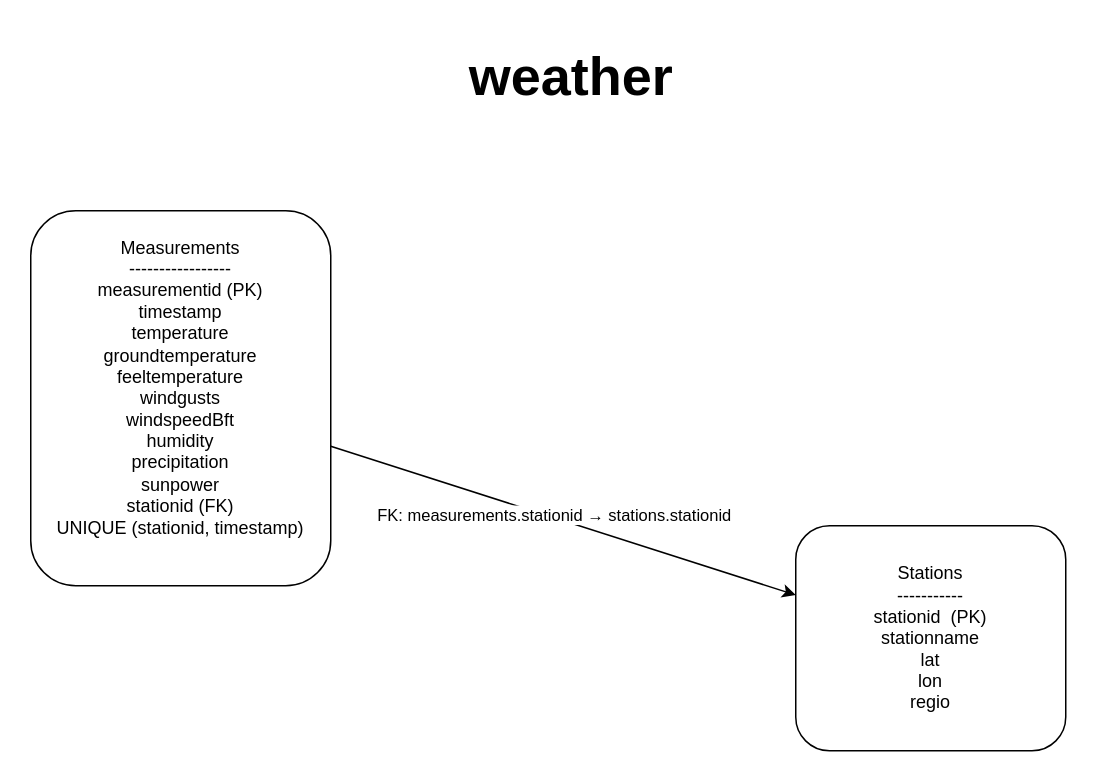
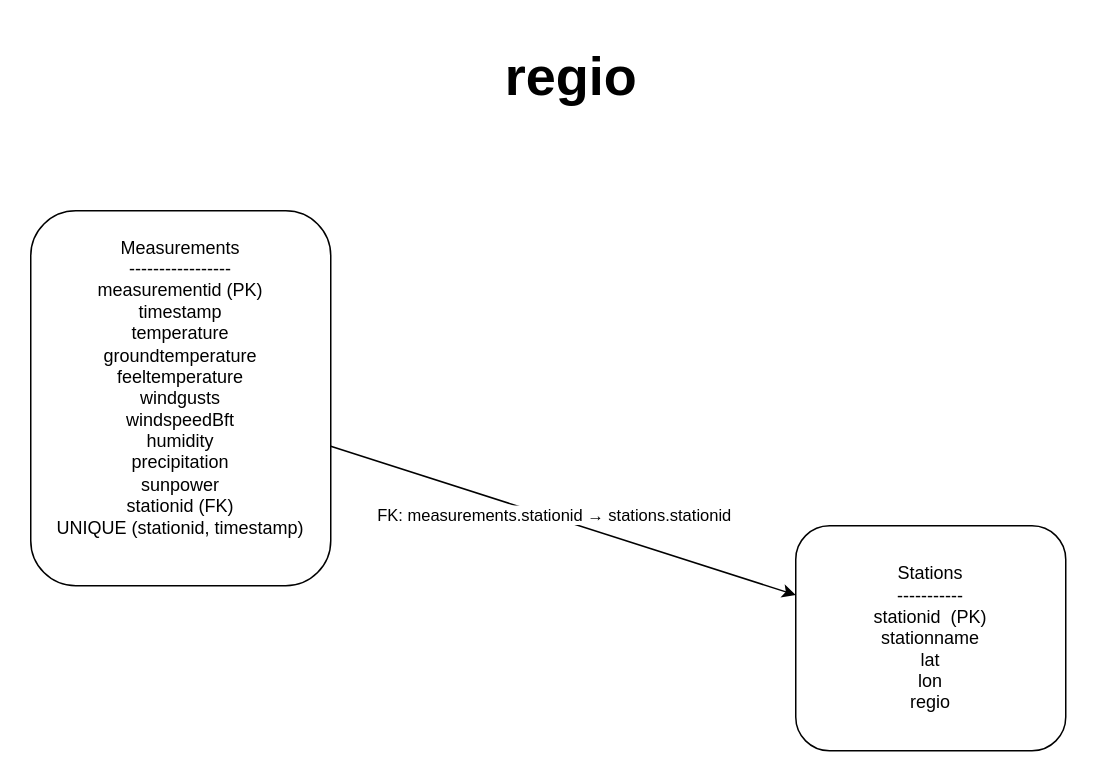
  <mxCell id="0" />
  <mxCell id="1" parent="0" />
  <mxCell id="2" value="Stations&lt;div&gt;-----------&lt;/div&gt;&lt;div&gt;stationid&amp;nbsp; (PK)&lt;/div&gt;&lt;div&gt;stationname&lt;/div&gt;&lt;div&gt;lat&lt;/div&gt;&lt;div&gt;lon&lt;/div&gt;&lt;div&gt;regio&lt;/div&gt;" style="rounded=1;whiteSpace=wrap;html=1;" parent="1" vertex="1"><mxGeometry x="530" y="350" width="180" height="150" as="geometry" /></mxCell>
  <mxCell id="3" value="Measurements&lt;div&gt;-----------------&lt;/div&gt;&lt;div&gt;&lt;div&gt;measurementid (PK)&lt;/div&gt;&lt;div&gt;timestamp&lt;/div&gt;&lt;div&gt;temperature&lt;/div&gt;&lt;div&gt;groundtemperature&lt;/div&gt;&lt;div&gt;feeltemperature&lt;/div&gt;&lt;div&gt;windgusts&lt;/div&gt;&lt;div&gt;windspeedBft&lt;/div&gt;&lt;div&gt;humidity&lt;/div&gt;&lt;div&gt;precipitation&lt;/div&gt;&lt;div&gt;sunpower&lt;/div&gt;&lt;div&gt;stationid (FK)&lt;/div&gt;&lt;/div&gt;&lt;div&gt;UNIQUE (stationid, timestamp)&lt;/div&gt;&lt;div&gt;&lt;br&gt;&lt;/div&gt;" style="rounded=1;whiteSpace=wrap;html=1;" parent="1" vertex="1"><mxGeometry x="20" y="140" width="200" height="250" as="geometry" /></mxCell>
  <mxCell id="4" value="" style="endArrow=classic;html=1;rounded=0;" parent="1" source="3" target="2" edge="1"><mxGeometry width="50" height="50" relative="1" as="geometry"><mxPoint x="340" y="400" as="sourcePoint" /><mxPoint x="390" y="350" as="targetPoint" /></mxGeometry></mxCell>
  <mxCell id="5" value="FK: measurements.stationid → stations.stationid" style="edgeLabel;html=1;align=center;verticalAlign=middle;resizable=0;points=[];" parent="4" vertex="1" connectable="0"><mxGeometry x="-0.046" y="2" relative="1" as="geometry"><mxPoint as="offset" /></mxGeometry></mxCell>
- <mxCell id="6" value="&lt;font style=&quot;font-size: 36px;&quot;&gt;&lt;b&gt;weather&lt;/b&gt;&lt;/font&gt;" style="text;html=1;align=center;verticalAlign=middle;resizable=0;points=[];autosize=1;strokeColor=none;fillColor=none;" vertex="1" parent="1"><mxGeometry x="300" y="20" width="160" height="60" as="geometry" /></mxCell>
+ <mxCell id="6" value="&lt;font style=&quot;font-size: 36px;&quot;&gt;&lt;b&gt;regio&lt;/b&gt;&lt;/font&gt;" style="text;html=1;align=center;verticalAlign=middle;resizable=0;points=[];autosize=1;strokeColor=none;fillColor=none;" vertex="1" parent="1"><mxGeometry x="300" y="20" width="160" height="60" as="geometry" /></mxCell>
